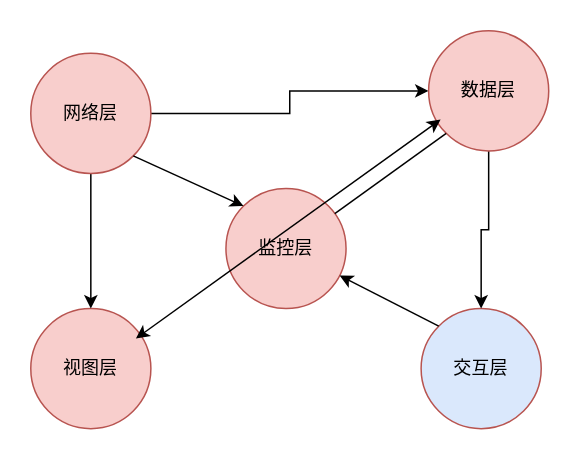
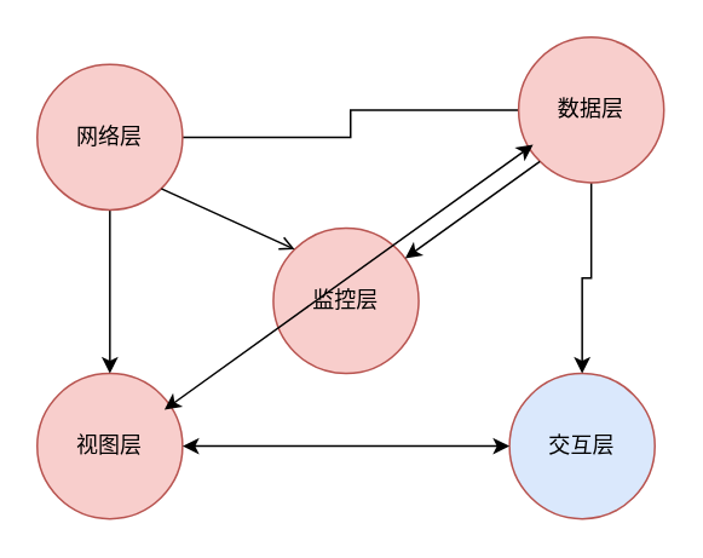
  <mxCell id="0" />
  <mxCell id="1" parent="0" />
  <mxCell id="2" value="视图层" style="ellipse;whiteSpace=wrap;html=1;aspect=fixed;fillColor=#f8cecc;strokeColor=#b85450;" vertex="1" parent="1"><mxGeometry x="20" y="205" width="80" height="80" as="geometry" /></mxCell>
  <mxCell id="3" value="交互层" style="ellipse;whiteSpace=wrap;html=1;aspect=fixed;fillColor=#dae8fc;strokeColor=#b85450;" vertex="1" parent="1"><mxGeometry x="280" y="205" width="80" height="80" as="geometry" /></mxCell>
- <mxCell id="4" style="edgeStyle=orthogonalEdgeStyle;rounded=0;orthogonalLoop=1;jettySize=auto;html=1;" edge="1" parent="1" source="6" target="8"><mxGeometry relative="1" as="geometry" /></mxCell>
+ <mxCell id="4" style="edgeStyle=orthogonalEdgeStyle;rounded=0;orthogonalLoop=1;jettySize=auto;html=1;endArrow=none;" edge="1" parent="1" source="6" target="8"><mxGeometry relative="1" as="geometry" /></mxCell>
  <mxCell id="5" style="edgeStyle=orthogonalEdgeStyle;rounded=0;orthogonalLoop=1;jettySize=auto;html=1;" edge="1" parent="1" source="6" target="2"><mxGeometry relative="1" as="geometry" /></mxCell>
  <mxCell id="6" value="网络层" style="ellipse;whiteSpace=wrap;html=1;aspect=fixed;fillColor=#f8cecc;strokeColor=#b85450;" vertex="1" parent="1"><mxGeometry x="20" y="35" width="80" height="80" as="geometry" /></mxCell>
  <mxCell id="7" style="edgeStyle=orthogonalEdgeStyle;rounded=0;orthogonalLoop=1;jettySize=auto;html=1;entryX=0.5;entryY=0;entryDx=0;entryDy=0;" edge="1" parent="1" source="8" target="3"><mxGeometry relative="1" as="geometry" /></mxCell>
  <mxCell id="8" value="数据层" style="ellipse;whiteSpace=wrap;html=1;aspect=fixed;fillColor=#f8cecc;strokeColor=#b85450;" vertex="1" parent="1"><mxGeometry x="285" y="20" width="80" height="80" as="geometry" /></mxCell>
  <mxCell id="9" value="监控层" style="ellipse;whiteSpace=wrap;html=1;aspect=fixed;fillColor=#f8cecc;strokeColor=#b85450;" vertex="1" parent="1"><mxGeometry x="150" y="125" width="80" height="80" as="geometry" /></mxCell>
- <mxCell id="10" value="" style="endArrow=classic;html=1;rounded=0;exitX=0;exitY=0;exitDx=0;exitDy=0;" edge="1" parent="1" source="3" target="9"><mxGeometry width="50" height="50" relative="1" as="geometry"><mxPoint x="180" y="295" as="sourcePoint" /><mxPoint x="230" y="245" as="targetPoint" /></mxGeometry></mxCell>
- <mxCell id="11" value="" style="endArrow=classic;html=1;rounded=0;entryX=0;entryY=0;entryDx=0;entryDy=0;exitX=1;exitY=1;exitDx=0;exitDy=0;" edge="1" parent="1" source="6" target="9"><mxGeometry width="50" height="50" relative="1" as="geometry"><mxPoint x="104" y="236" as="sourcePoint" /><mxPoint x="172" y="203" as="targetPoint" /></mxGeometry></mxCell>
- <mxCell id="12" value="" style="endArrow=none;html=1;rounded=0;exitX=0;exitY=1;exitDx=0;exitDy=0;" edge="1" parent="1" source="8" target="9"><mxGeometry width="50" height="50" relative="1" as="geometry"><mxPoint x="114" y="246" as="sourcePoint" /><mxPoint x="182" y="213" as="targetPoint" /></mxGeometry></mxCell>
+ <mxCell id="11" value="" style="endArrow=open;html=1;rounded=0;entryX=0;entryY=0;entryDx=0;entryDy=0;exitX=1;exitY=1;exitDx=0;exitDy=0;" edge="1" parent="1" source="6" target="9"><mxGeometry width="50" height="50" relative="1" as="geometry"><mxPoint x="104" y="236" as="sourcePoint" /><mxPoint x="172" y="203" as="targetPoint" /></mxGeometry></mxCell>
+ <mxCell id="12" value="" style="endArrow=classic;html=1;rounded=0;exitX=0;exitY=1;exitDx=0;exitDy=0;" edge="1" parent="1" source="8" target="9"><mxGeometry width="50" height="50" relative="1" as="geometry"><mxPoint x="114" y="246" as="sourcePoint" /><mxPoint x="182" y="213" as="targetPoint" /></mxGeometry></mxCell>
+ <mxCell id="13" value="" style="endArrow=classic;startArrow=classic;html=1;rounded=0;entryX=0;entryY=0.5;entryDx=0;entryDy=0;" edge="1" parent="1" source="2" target="3"><mxGeometry width="50" height="50" relative="1" as="geometry"><mxPoint x="240" y="275" as="sourcePoint" /><mxPoint x="290" y="225" as="targetPoint" /></mxGeometry></mxCell>
  <mxCell id="14" value="" style="endArrow=classic;startArrow=classic;html=1;rounded=0;entryX=0.1;entryY=0.738;entryDx=0;entryDy=0;entryPerimeter=0;" edge="1" parent="1" target="8"><mxGeometry width="50" height="50" relative="1" as="geometry"><mxPoint x="90" y="225" as="sourcePoint" /><mxPoint x="140" y="175" as="targetPoint" /></mxGeometry></mxCell>
